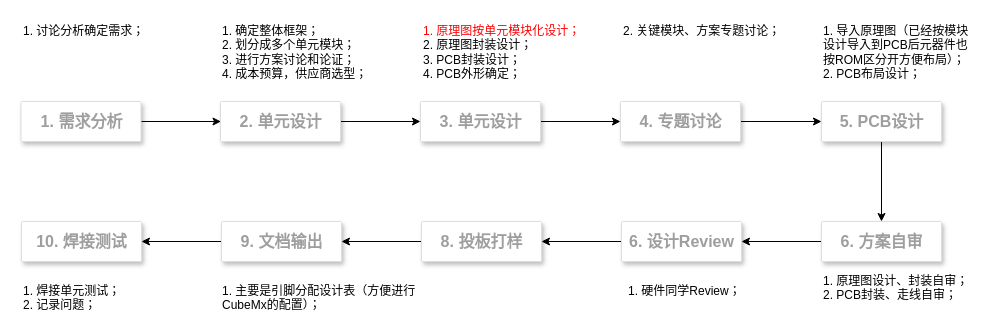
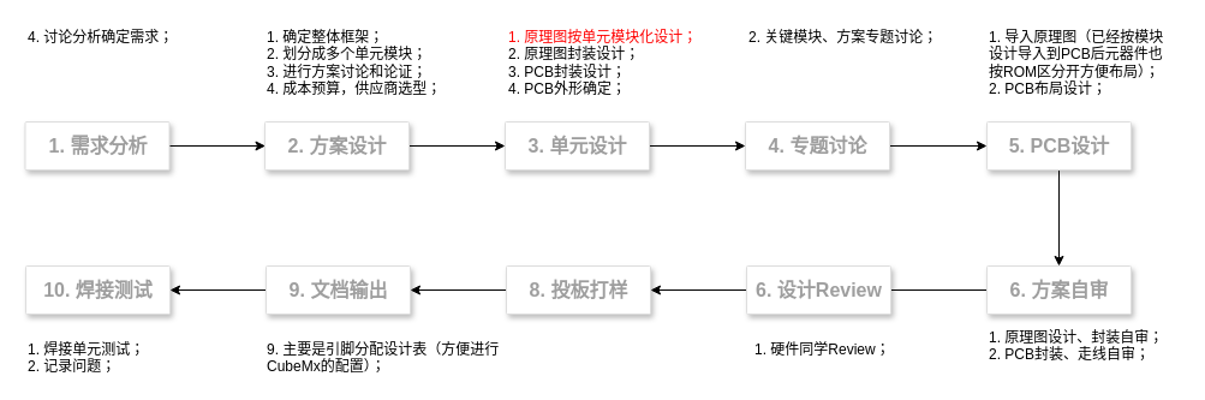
  <mxCell id="0" />
  <mxCell id="1" parent="0" />
  <mxCell id="2" value="" style="edgeStyle=orthogonalEdgeStyle;rounded=0;orthogonalLoop=1;jettySize=auto;html=1;" parent="1" source="3" edge="1"><mxGeometry relative="1" as="geometry"><mxPoint x="220.5" y="121" as="targetPoint" /></mxGeometry></mxCell>
  <mxCell id="3" value="&lt;span style=&quot;font-size: 16px&quot;&gt;&lt;b&gt;1. 需求分析&lt;/b&gt;&lt;/span&gt;" style="strokeColor=#dddddd;fillColor=#ffffff;shadow=1;strokeWidth=1;rounded=1;absoluteArcSize=1;arcSize=2;fontSize=10;fontColor=#9E9E9E;align=center;html=1;" parent="1" vertex="1"><mxGeometry x="20.5" y="101" width="120" height="40" as="geometry" /></mxCell>
  <mxCell id="4" value="" style="edgeStyle=orthogonalEdgeStyle;rounded=0;orthogonalLoop=1;jettySize=auto;html=1;" parent="1" source="5" target="7" edge="1"><mxGeometry relative="1" as="geometry" /></mxCell>
- <mxCell id="5" value="&lt;span style=&quot;font-size: 16px&quot;&gt;&lt;b&gt;2. 单元设计&lt;/b&gt;&lt;/span&gt;" style="strokeColor=#dddddd;fillColor=#ffffff;shadow=1;strokeWidth=1;rounded=1;absoluteArcSize=1;arcSize=2;fontSize=10;fontColor=#9E9E9E;align=center;html=1;" parent="1" vertex="1"><mxGeometry x="220" y="101" width="120" height="40" as="geometry" /></mxCell>
+ <mxCell id="5" value="&lt;span style=&quot;font-size: 16px&quot;&gt;&lt;b&gt;2. 方案设计&lt;/b&gt;&lt;/span&gt;" style="strokeColor=#dddddd;fillColor=#ffffff;shadow=1;strokeWidth=1;rounded=1;absoluteArcSize=1;arcSize=2;fontSize=10;fontColor=#9E9E9E;align=center;html=1;" parent="1" vertex="1"><mxGeometry x="220" y="101" width="120" height="40" as="geometry" /></mxCell>
  <mxCell id="6" value="" style="edgeStyle=orthogonalEdgeStyle;rounded=0;orthogonalLoop=1;jettySize=auto;html=1;" edge="1" parent="1" source="7" target="9"><mxGeometry relative="1" as="geometry" /></mxCell>
  <mxCell id="7" value="&lt;span style=&quot;font-size: 16px&quot;&gt;&lt;b&gt;3. 单元设计&lt;/b&gt;&lt;/span&gt;" style="strokeColor=#dddddd;fillColor=#ffffff;shadow=1;strokeWidth=1;rounded=1;absoluteArcSize=1;arcSize=2;fontSize=10;fontColor=#9E9E9E;align=center;html=1;" parent="1" vertex="1"><mxGeometry x="420" y="101" width="120" height="40" as="geometry" /></mxCell>
  <mxCell id="8" value="" style="edgeStyle=orthogonalEdgeStyle;rounded=0;orthogonalLoop=1;jettySize=auto;html=1;" edge="1" parent="1" source="9" target="11"><mxGeometry relative="1" as="geometry" /></mxCell>
  <mxCell id="9" value="&lt;span style=&quot;font-size: 16px&quot;&gt;&lt;b&gt;4. 专题讨论&lt;/b&gt;&lt;/span&gt;" style="strokeColor=#dddddd;fillColor=#ffffff;shadow=1;strokeWidth=1;rounded=1;absoluteArcSize=1;arcSize=2;fontSize=10;fontColor=#9E9E9E;align=center;html=1;" vertex="1" parent="1"><mxGeometry x="620" y="101" width="120" height="40" as="geometry" /></mxCell>
  <mxCell id="10" value="" style="edgeStyle=orthogonalEdgeStyle;rounded=0;orthogonalLoop=1;jettySize=auto;html=1;" edge="1" parent="1" source="11" target="13"><mxGeometry relative="1" as="geometry" /></mxCell>
  <mxCell id="11" value="&lt;span style=&quot;font-size: 16px&quot;&gt;&lt;b&gt;5. PCB设计&lt;/b&gt;&lt;/span&gt;" style="strokeColor=#dddddd;fillColor=#ffffff;shadow=1;strokeWidth=1;rounded=1;absoluteArcSize=1;arcSize=2;fontSize=10;fontColor=#9E9E9E;align=center;html=1;" parent="1" vertex="1"><mxGeometry x="821" y="101" width="120" height="40" as="geometry" /></mxCell>
- <mxCell id="12" value="" style="edgeStyle=orthogonalEdgeStyle;rounded=0;orthogonalLoop=1;jettySize=auto;html=1;" edge="1" parent="1" source="13" target="15"><mxGeometry relative="1" as="geometry" /></mxCell>
+ <mxCell id="12" value="" style="edgeStyle=orthogonalEdgeStyle;rounded=0;orthogonalLoop=1;jettySize=auto;html=1;endArrow=none;" edge="1" parent="1" source="13" target="15"><mxGeometry relative="1" as="geometry" /></mxCell>
  <mxCell id="13" value="&lt;span style=&quot;font-size: 16px&quot;&gt;&lt;b&gt;6. 方案自审&lt;/b&gt;&lt;/span&gt;" style="strokeColor=#dddddd;fillColor=#ffffff;shadow=1;strokeWidth=1;rounded=1;absoluteArcSize=1;arcSize=2;fontSize=10;fontColor=#9E9E9E;align=center;html=1;" vertex="1" parent="1"><mxGeometry x="821" y="221" width="120" height="40" as="geometry" /></mxCell>
  <mxCell id="14" value="" style="edgeStyle=orthogonalEdgeStyle;rounded=0;orthogonalLoop=1;jettySize=auto;html=1;" edge="1" parent="1" source="15" target="17"><mxGeometry relative="1" as="geometry" /></mxCell>
  <mxCell id="15" value="&lt;span style=&quot;font-size: 16px&quot;&gt;&lt;b&gt;6. 设计Review&lt;/b&gt;&lt;/span&gt;" style="strokeColor=#dddddd;fillColor=#ffffff;shadow=1;strokeWidth=1;rounded=1;absoluteArcSize=1;arcSize=2;fontSize=10;fontColor=#9E9E9E;align=center;html=1;" vertex="1" parent="1"><mxGeometry x="621" y="221" width="120" height="40" as="geometry" /></mxCell>
  <mxCell id="16" value="" style="edgeStyle=orthogonalEdgeStyle;rounded=0;orthogonalLoop=1;jettySize=auto;html=1;" edge="1" parent="1" source="17" target="19"><mxGeometry relative="1" as="geometry" /></mxCell>
  <mxCell id="17" value="&lt;span style=&quot;font-size: 16px&quot;&gt;&lt;b&gt;8. 投板打样&lt;/b&gt;&lt;/span&gt;" style="strokeColor=#dddddd;fillColor=#ffffff;shadow=1;strokeWidth=1;rounded=1;absoluteArcSize=1;arcSize=2;fontSize=10;fontColor=#9E9E9E;align=center;html=1;" vertex="1" parent="1"><mxGeometry x="421" y="221" width="120" height="40" as="geometry" /></mxCell>
  <mxCell id="18" value="" style="edgeStyle=orthogonalEdgeStyle;rounded=0;orthogonalLoop=1;jettySize=auto;html=1;" edge="1" parent="1" source="19" target="20"><mxGeometry relative="1" as="geometry" /></mxCell>
  <mxCell id="19" value="&lt;span style=&quot;font-size: 16px&quot;&gt;&lt;b&gt;9. 文档输出&lt;/b&gt;&lt;/span&gt;" style="strokeColor=#dddddd;fillColor=#ffffff;shadow=1;strokeWidth=1;rounded=1;absoluteArcSize=1;arcSize=2;fontSize=10;fontColor=#9E9E9E;align=center;html=1;" vertex="1" parent="1"><mxGeometry x="221" y="221" width="120" height="40" as="geometry" /></mxCell>
  <mxCell id="20" value="&lt;span style=&quot;font-size: 16px&quot;&gt;&lt;b&gt;10. 焊接测试&lt;/b&gt;&lt;/span&gt;" style="strokeColor=#dddddd;fillColor=#ffffff;shadow=1;strokeWidth=1;rounded=1;absoluteArcSize=1;arcSize=2;fontSize=10;fontColor=#9E9E9E;align=center;html=1;" vertex="1" parent="1"><mxGeometry x="21" y="221" width="120" height="40" as="geometry" /></mxCell>
- <mxCell id="21" value="1. 讨论分析确定需求；&lt;br&gt;" style="text;html=1;resizable=0;points=[];autosize=1;align=left;verticalAlign=top;spacingTop=-4;" parent="1" vertex="1"><mxGeometry x="21" y="20.9" width="140" height="20" as="geometry" /></mxCell>
+ <mxCell id="21" value="4. 讨论分析确定需求；&lt;br&gt;" style="text;html=1;resizable=0;points=[];autosize=1;align=left;verticalAlign=top;spacingTop=-4;" parent="1" vertex="1"><mxGeometry x="21" y="20.9" width="140" height="20" as="geometry" /></mxCell>
  <mxCell id="22" value="1. 确定整体框架；&lt;br&gt;2. 划分成多个单元模块；&lt;br&gt;3. 进行方案讨论和论证；&lt;br&gt;4. 成本预算，供应商选型；&lt;br&gt;" style="text;html=1;resizable=0;points=[];autosize=1;align=left;verticalAlign=top;spacingTop=-4;" parent="1" vertex="1"><mxGeometry x="220" y="20.9" width="160" height="60" as="geometry" /></mxCell>
  <mxCell id="23" value="&lt;font color=&quot;#ff0000&quot;&gt;1. 原理图按单元模块化设计；&lt;/font&gt;&lt;br&gt;2. 原理图封装设计；&lt;br&gt;3. PCB封装设计；&lt;br&gt;4. PCB外形确定；&lt;br&gt;" style="text;html=1;resizable=0;points=[];autosize=1;align=left;verticalAlign=top;spacingTop=-4;" parent="1" vertex="1"><mxGeometry x="420.5" y="20.9" width="170" height="60" as="geometry" /></mxCell>
  <mxCell id="24" value="1. 导入原理图（已经按模块&lt;br&gt;设计导入到PCB后元器件也&lt;br&gt;按ROM区分开方便布局）；&lt;br&gt;2. PCB布局设计；&lt;br&gt;" style="text;html=1;resizable=0;points=[];autosize=1;align=left;verticalAlign=top;spacingTop=-4;" vertex="1" parent="1"><mxGeometry x="821" y="20.9" width="160" height="60" as="geometry" /></mxCell>
  <mxCell id="25" value="2. 关键模块、方案专题讨论；&lt;br&gt;" style="text;html=1;resizable=0;points=[];autosize=1;align=left;verticalAlign=top;spacingTop=-4;" vertex="1" parent="1"><mxGeometry x="621" y="20.9" width="170" height="20" as="geometry" /></mxCell>
  <mxCell id="26" value="1. 原理图设计、封装自审；&lt;br&gt;2. PCB封装、走线自审；&lt;br&gt;" style="text;html=1;resizable=0;points=[];autosize=1;align=left;verticalAlign=top;spacingTop=-4;" vertex="1" parent="1"><mxGeometry x="821" y="270.9" width="160" height="30" as="geometry" /></mxCell>
  <mxCell id="27" value="1. 硬件同学Review；&lt;br&gt;" style="text;html=1;resizable=0;points=[];autosize=1;align=left;verticalAlign=top;spacingTop=-4;" vertex="1" parent="1"><mxGeometry x="626" y="280.9" width="130" height="20" as="geometry" /></mxCell>
- <mxCell id="28" value="1. 主要是引脚分配设计表（方便进行&lt;br&gt;CubeMx的配置）；&lt;br&gt;" style="text;html=1;resizable=0;points=[];autosize=1;align=left;verticalAlign=top;spacingTop=-4;" vertex="1" parent="1"><mxGeometry x="220" y="280.9" width="210" height="30" as="geometry" /></mxCell>
+ <mxCell id="28" value="9. 主要是引脚分配设计表（方便进行&lt;br&gt;CubeMx的配置）；&lt;br&gt;" style="text;html=1;resizable=0;points=[];autosize=1;align=left;verticalAlign=top;spacingTop=-4;" vertex="1" parent="1"><mxGeometry x="220" y="280.9" width="210" height="30" as="geometry" /></mxCell>
  <mxCell id="29" value="1. 焊接单元测试；&lt;br&gt;2. 记录问题；&lt;br&gt;" style="text;html=1;resizable=0;points=[];autosize=1;align=left;verticalAlign=top;spacingTop=-4;" vertex="1" parent="1"><mxGeometry x="21" y="280.9" width="110" height="30" as="geometry" /></mxCell>
